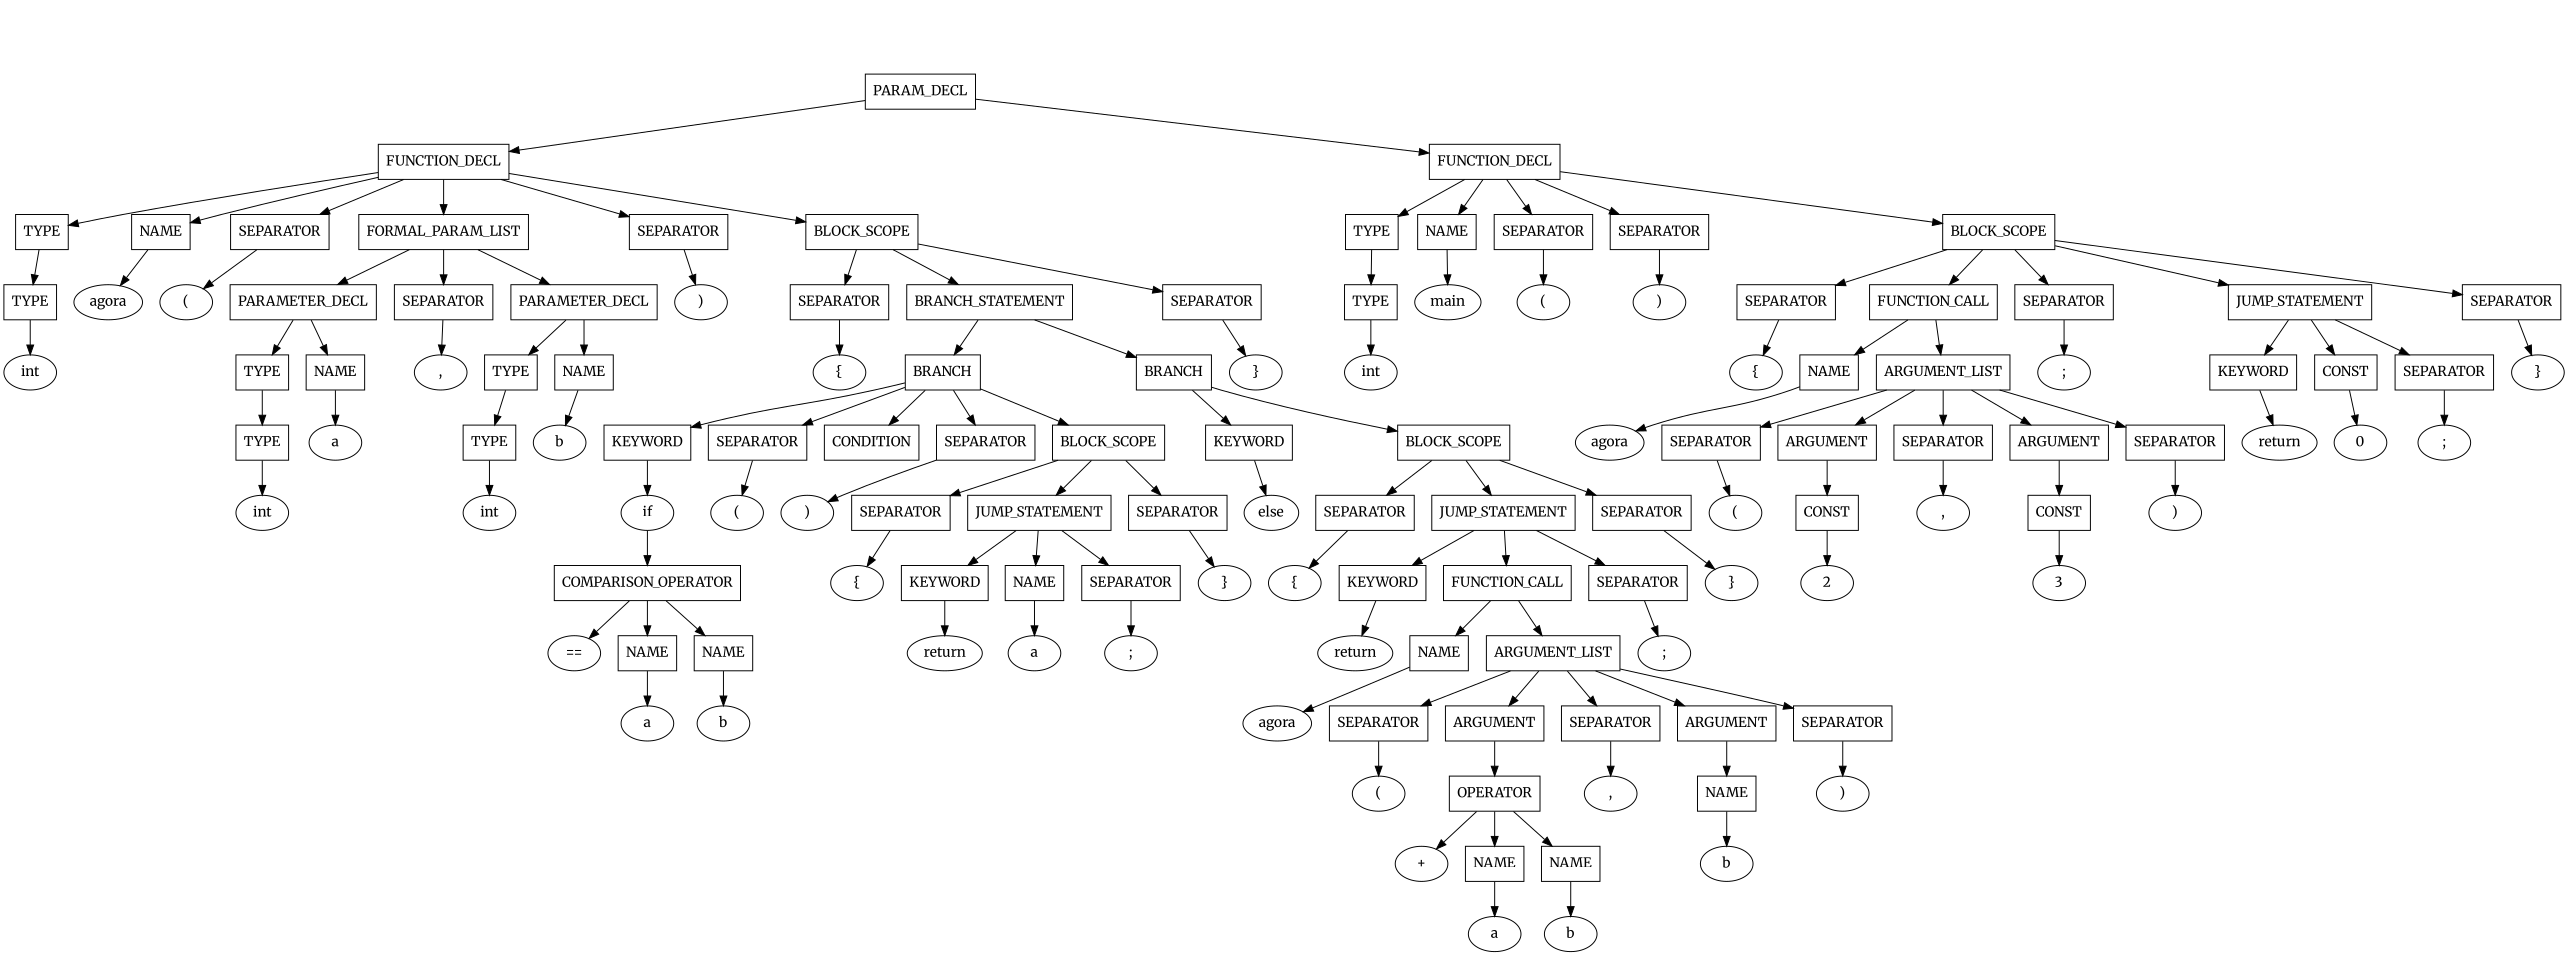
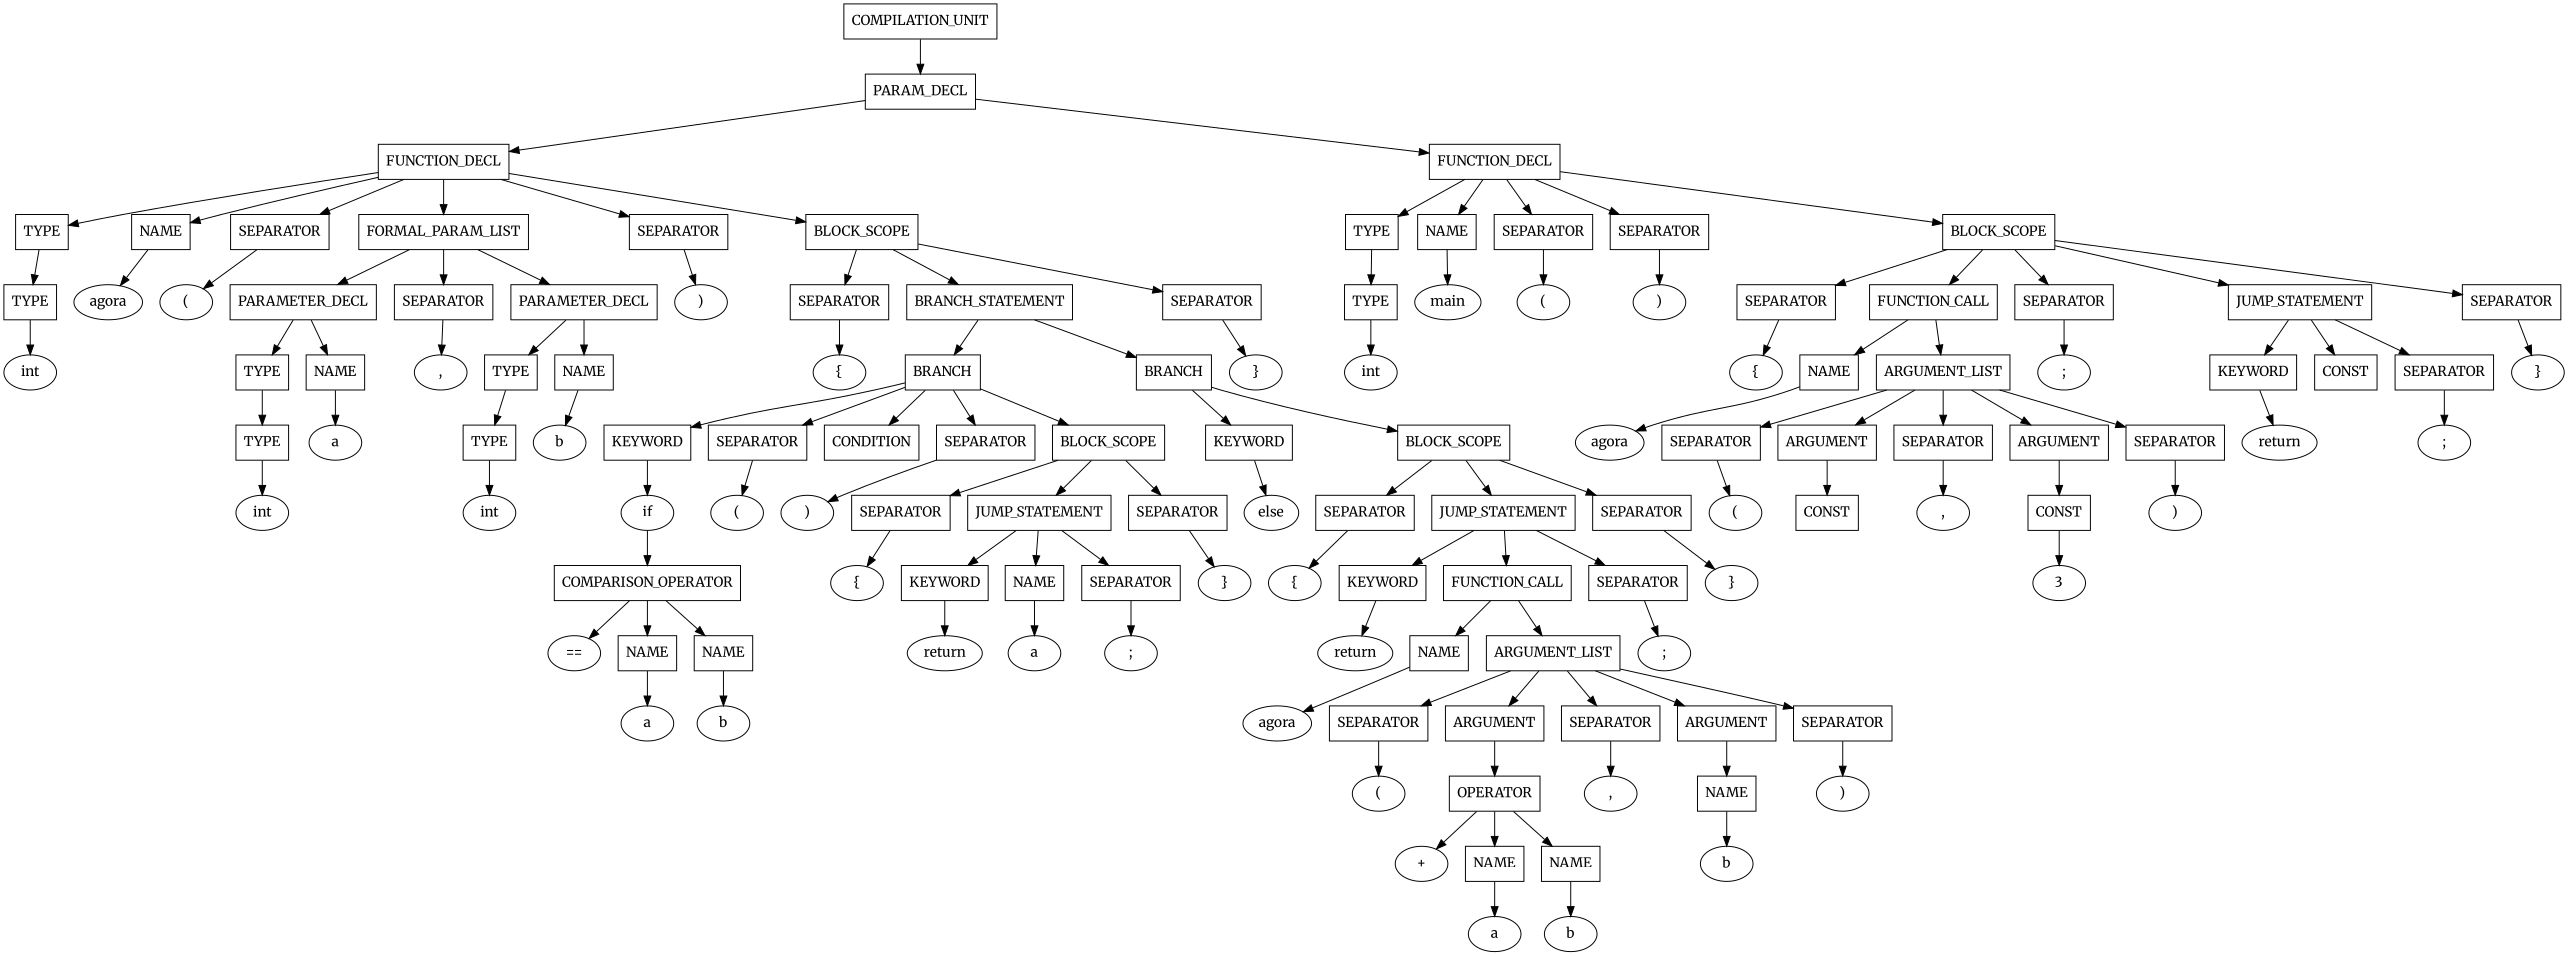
  digraph {
    fontname=Merriweather
    splines=TRUE
    node [fontname=Merriweather shape=rectangle]
    edge [fontname=Merriweather]
+   n1 [label=COMPILATION_UNIT]
    n2 [label=PARAM_DECL]
    n3 [label=FUNCTION_DECL]
    n4 [label=FUNCTION_DECL]
    n5 [label=TYPE]
    n6 [label=NAME]
    n7 [label=SEPARATOR]
    n8 [label=FORMAL_PARAM_LIST]
    n9 [label=SEPARATOR]
    n10 [label=BLOCK_SCOPE]
    n11 [label=TYPE]
    n12 [label=NAME]
    n13 [label=SEPARATOR]
    n14 [label=SEPARATOR]
    n15 [label=BLOCK_SCOPE]
    n16 [label=TYPE]
    n17 [label=agora shape=ellipse]
    n18 [label="(" shape=ellipse]
    n19 [label=PARAMETER_DECL]
    n20 [label=SEPARATOR]
    n21 [label=PARAMETER_DECL]
    n22 [label=")" shape=ellipse]
    n23 [label=SEPARATOR]
    n24 [label=BRANCH_STATEMENT]
    n25 [label=SEPARATOR]
    n26 [label=int shape=ellipse]
    n27 [label=TYPE]
    n28 [label=NAME]
    n29 [label="," shape=ellipse]
    n30 [label=TYPE]
    n31 [label=NAME]
    n32 [label=TYPE]
    n33 [label=a shape=ellipse]
    n34 [label=int shape=ellipse]
    n35 [label=TYPE]
    n36 [label=b shape=ellipse]
    n37 [label=int shape=ellipse]
    n38 [label="{" shape=ellipse]
    n39 [label=BRANCH]
    n40 [label=BRANCH]
    n41 [label="}" shape=ellipse]
    n42 [label=KEYWORD]
    n43 [label=SEPARATOR]
    n44 [label=CONDITION]
    n45 [label=SEPARATOR]
    n46 [label=BLOCK_SCOPE]
    n47 [label=KEYWORD]
    n48 [label=BLOCK_SCOPE]
    n49 [label=if shape=ellipse]
    n50 [label="(" shape=ellipse]
    n51 [label=")" shape=ellipse]
    n52 [label=SEPARATOR]
    n53 [label=JUMP_STATEMENT]
    n54 [label=SEPARATOR]
    n55 [label=COMPARISON_OPERATOR]
    n56 [label="==" shape=ellipse]
    n57 [label=NAME]
    n58 [label=NAME]
    n59 [label=a shape=ellipse]
    n60 [label=b shape=ellipse]
    n61 [label="{" shape=ellipse]
    n62 [label=KEYWORD]
    n63 [label=NAME]
    n64 [label=SEPARATOR]
    n65 [label="}" shape=ellipse]
    n66 [label=return shape=ellipse]
    n67 [label=a shape=ellipse]
    n68 [label=";" shape=ellipse]
    n69 [label=else shape=ellipse]
    n70 [label=SEPARATOR]
    n71 [label=JUMP_STATEMENT]
    n72 [label=SEPARATOR]
    n73 [label="{" shape=ellipse]
    n74 [label=KEYWORD]
    n75 [label=FUNCTION_CALL]
    n76 [label=SEPARATOR]
    n77 [label="}" shape=ellipse]
    n78 [label=return shape=ellipse]
    n79 [label=NAME]
    n80 [label=ARGUMENT_LIST]
    n81 [label=";" shape=ellipse]
    n82 [label=agora shape=ellipse]
    n83 [label=SEPARATOR]
    n84 [label=ARGUMENT]
    n85 [label=SEPARATOR]
    n86 [label=ARGUMENT]
    n87 [label=SEPARATOR]
    n88 [label="(" shape=ellipse]
    n89 [label=OPERATOR]
    n90 [label="," shape=ellipse]
    n91 [label=NAME]
    n92 [label=")" shape=ellipse]
    n93 [label="+" shape=ellipse]
    n94 [label=NAME]
    n95 [label=NAME]
    n96 [label=a shape=ellipse]
    n97 [label=b shape=ellipse]
    n98 [label=b shape=ellipse]
    n99 [label=TYPE]
    n100 [label=main shape=ellipse]
    n101 [label="(" shape=ellipse]
    n102 [label=")" shape=ellipse]
    n103 [label=SEPARATOR]
    n104 [label=FUNCTION_CALL]
    n105 [label=SEPARATOR]
    n106 [label=JUMP_STATEMENT]
    n107 [label=SEPARATOR]
    n108 [label=int shape=ellipse]
    n109 [label="{" shape=ellipse]
    n110 [label=NAME]
    n111 [label=ARGUMENT_LIST]
    n112 [label=";" shape=ellipse]
    n113 [label=KEYWORD]
    n114 [label=CONST]
    n115 [label=SEPARATOR]
    n116 [label="}" shape=ellipse]
    n117 [label=agora shape=ellipse]
    n118 [label=SEPARATOR]
    n119 [label=ARGUMENT]
    n120 [label=SEPARATOR]
    n121 [label=ARGUMENT]
    n122 [label=SEPARATOR]
    n123 [label="(" shape=ellipse]
    n124 [label=CONST]
    n125 [label="," shape=ellipse]
    n126 [label=CONST]
    n127 [label=")" shape=ellipse]
-   n128 [label=2 shape=ellipse]
    n129 [label=3 shape=ellipse]
    n130 [label=return shape=ellipse]
-   n131 [label=0 shape=ellipse]
    n132 [label=";" shape=ellipse]
+   n1 -> n2
    n2 -> n3
    n2 -> n4
    n3 -> n5
    n3 -> n6
    n3 -> n7
    n3 -> n8
    n3 -> n9
    n3 -> n10
    n4 -> n11
    n4 -> n12
    n4 -> n13
    n4 -> n14
    n4 -> n15
    n5 -> n16
    n6 -> n17
    n7 -> n18
    n8 -> n19
    n8 -> n20
    n8 -> n21
    n9 -> n22
    n10 -> n23
    n10 -> n24
    n10 -> n25
    n11 -> n99
    n12 -> n100
    n13 -> n101
    n14 -> n102
    n15 -> n103
    n15 -> n104
    n15 -> n105
    n15 -> n106
    n15 -> n107
    n16 -> n26
    n19 -> n27
    n19 -> n28
    n20 -> n29
    n21 -> n30
    n21 -> n31
    n23 -> n38
    n24 -> n39
    n24 -> n40
    n25 -> n41
    n27 -> n32
    n28 -> n33
    n30 -> n35
    n31 -> n36
    n32 -> n34
    n35 -> n37
    n39 -> n42
    n39 -> n43
    n39 -> n44
    n39 -> n45
    n39 -> n46
    n40 -> n47
    n40 -> n48
    n42 -> n49
    n43 -> n50
    n45 -> n51
    n46 -> n52
    n46 -> n53
    n46 -> n54
    n47 -> n69
    n48 -> n70
    n48 -> n71
    n48 -> n72
    n49 -> n55
    n52 -> n61
    n53 -> n62
    n53 -> n63
    n53 -> n64
    n54 -> n65
    n55 -> n56
    n55 -> n57
    n55 -> n58
    n57 -> n59
    n58 -> n60
    n62 -> n66
    n63 -> n67
    n64 -> n68
    n70 -> n73
    n71 -> n74
    n71 -> n75
    n71 -> n76
    n72 -> n77
    n74 -> n78
    n75 -> n79
    n75 -> n80
    n76 -> n81
    n79 -> n82
    n80 -> n83
    n80 -> n84
    n80 -> n85
    n80 -> n86
    n80 -> n87
    n83 -> n88
    n84 -> n89
    n85 -> n90
    n86 -> n91
    n87 -> n92
    n89 -> n93
    n89 -> n94
    n89 -> n95
    n91 -> n98
    n94 -> n96
    n95 -> n97
    n99 -> n108
    n103 -> n109
    n104 -> n110
    n104 -> n111
    n105 -> n112
    n106 -> n113
    n106 -> n114
    n106 -> n115
    n107 -> n116
    n110 -> n117
    n111 -> n118
    n111 -> n119
    n111 -> n120
    n111 -> n121
    n111 -> n122
    n113 -> n130
-   n114 -> n131
    n115 -> n132
    n118 -> n123
    n119 -> n124
    n120 -> n125
    n121 -> n126
    n122 -> n127
-   n124 -> n128
    n126 -> n129
  }
